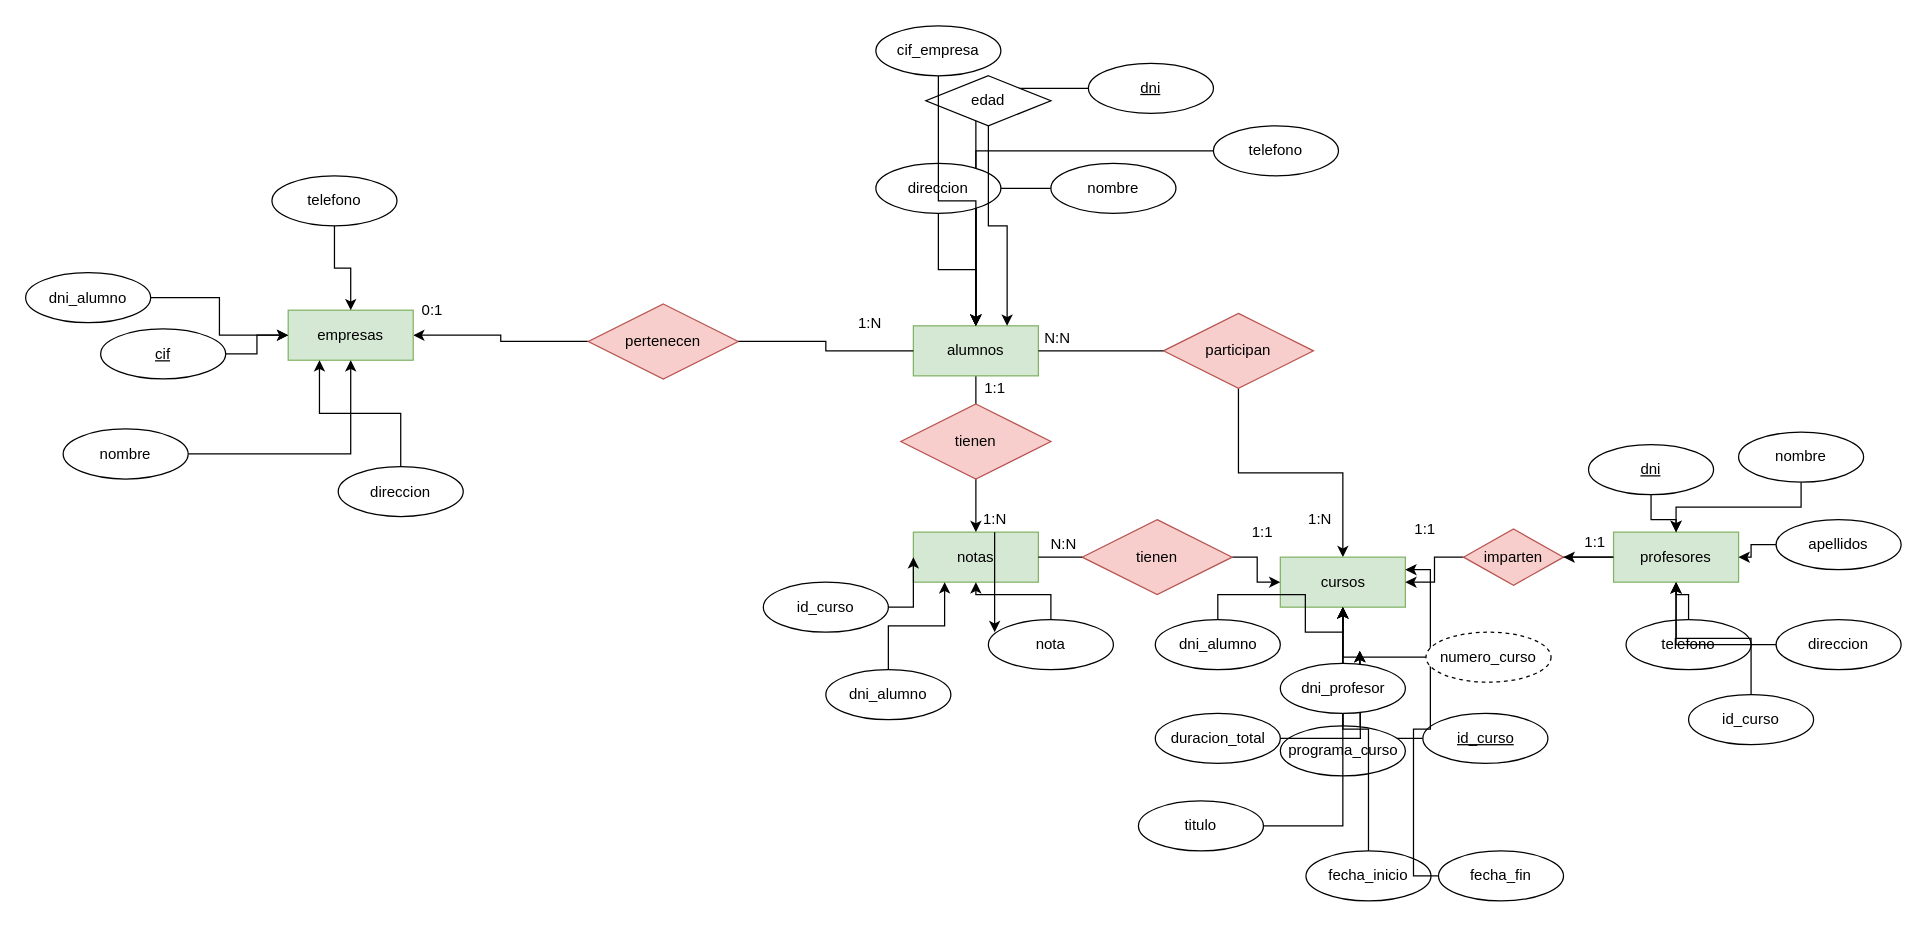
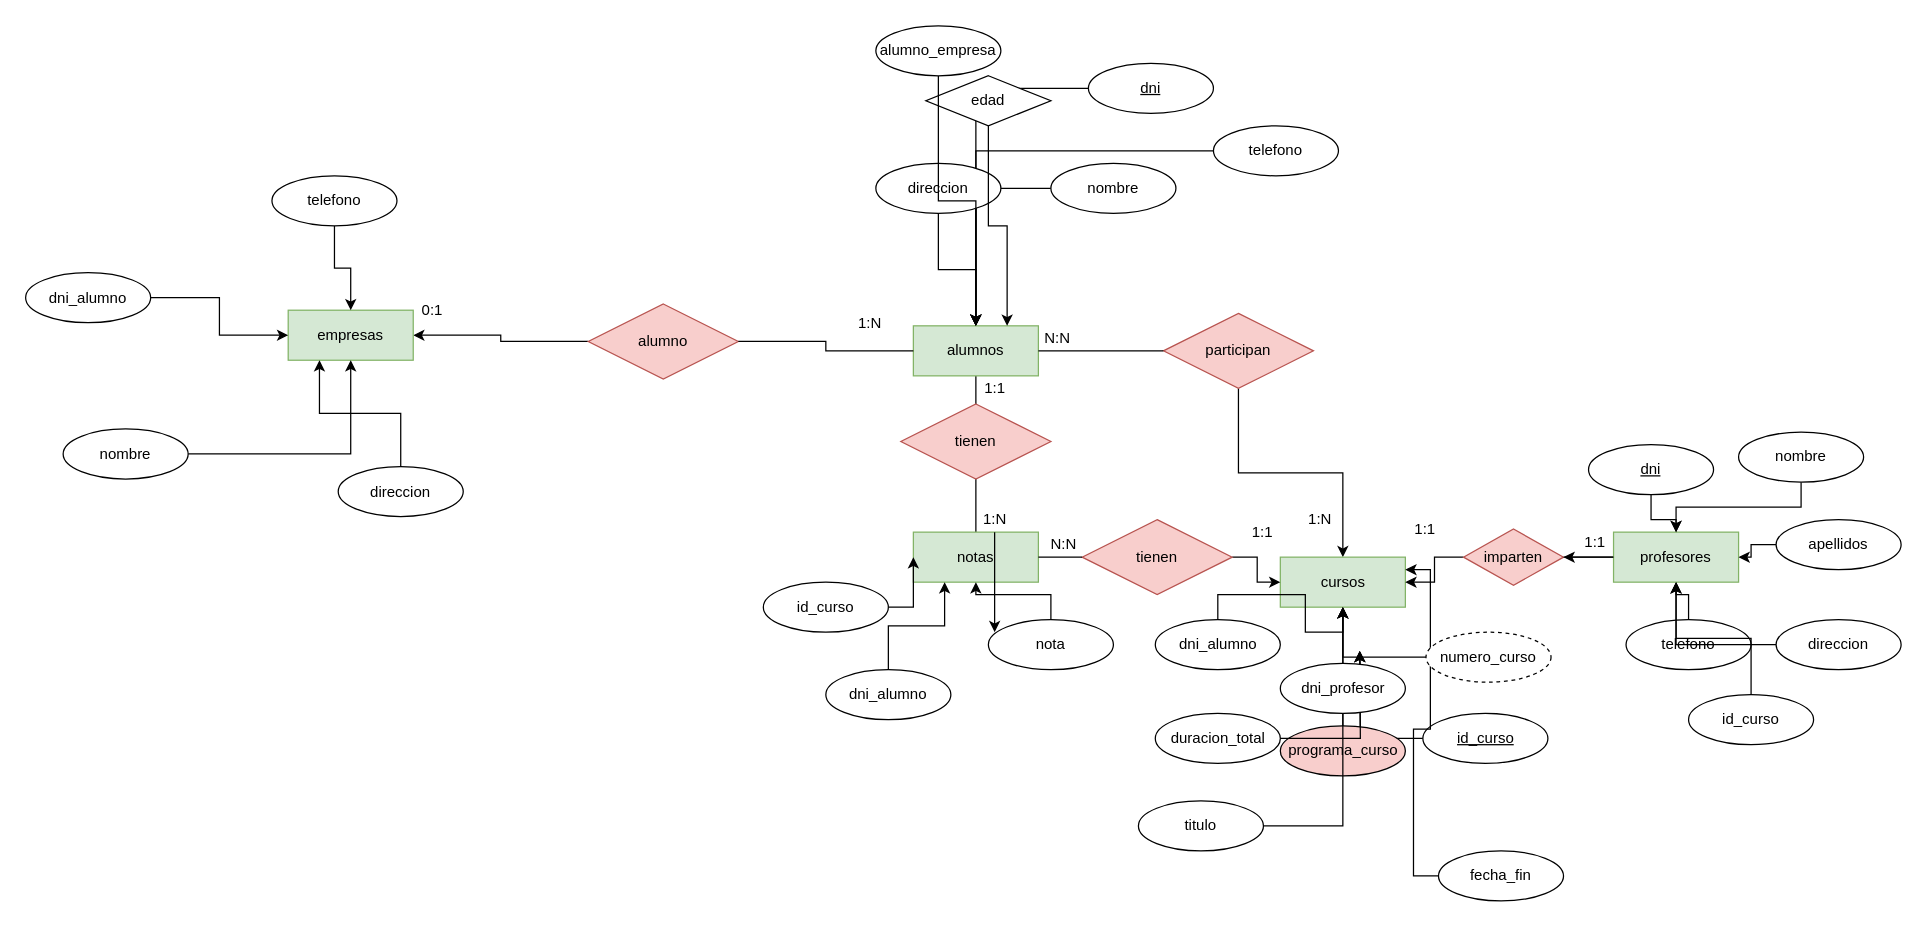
  <mxCell id="0" />
  <mxCell id="1" parent="0" />
  <mxCell id="2" style="edgeStyle=orthogonalEdgeStyle;rounded=0;orthogonalLoop=1;jettySize=auto;html=1;startArrow=none;" edge="1" parent="1" source="75" target="6"><mxGeometry relative="1" as="geometry" /></mxCell>
  <mxCell id="3" style="edgeStyle=orthogonalEdgeStyle;rounded=0;orthogonalLoop=1;jettySize=auto;html=1;startArrow=none;" edge="1" parent="1" source="71" target="20"><mxGeometry relative="1" as="geometry" /></mxCell>
- <mxCell id="4" style="edgeStyle=orthogonalEdgeStyle;rounded=0;orthogonalLoop=1;jettySize=auto;html=1;" edge="1" parent="1" source="5" target="64"><mxGeometry relative="1" as="geometry" /></mxCell>
+ <mxCell id="4" style="edgeStyle=orthogonalEdgeStyle;rounded=0;orthogonalLoop=1;jettySize=auto;html=1;endArrow=none;" edge="1" parent="1" source="5" target="64"><mxGeometry relative="1" as="geometry" /></mxCell>
  <mxCell id="5" value="alumnos" style="whiteSpace=wrap;html=1;align=center;fillColor=#d5e8d4;strokeColor=#82b366;" vertex="1" parent="1"><mxGeometry x="730" y="260" width="100" height="40" as="geometry" /></mxCell>
  <mxCell id="6" value="cursos" style="whiteSpace=wrap;html=1;align=center;fillColor=#d5e8d4;strokeColor=#82b366;" vertex="1" parent="1"><mxGeometry x="1023.5" y="445" width="100" height="40" as="geometry" /></mxCell>
  <mxCell id="7" style="edgeStyle=orthogonalEdgeStyle;rounded=0;orthogonalLoop=1;jettySize=auto;html=1;startArrow=none;" edge="1" parent="1" source="87" target="6"><mxGeometry relative="1" as="geometry" /></mxCell>
  <mxCell id="8" style="edgeStyle=orthogonalEdgeStyle;rounded=0;orthogonalLoop=1;jettySize=auto;html=1;" edge="1" parent="1" source="9" target="87"><mxGeometry relative="1" as="geometry" /></mxCell>
  <mxCell id="9" value="profesores" style="whiteSpace=wrap;html=1;align=center;fillColor=#d5e8d4;strokeColor=#82b366;" vertex="1" parent="1"><mxGeometry x="1290" y="425" width="100" height="40" as="geometry" /></mxCell>
  <mxCell id="10" style="edgeStyle=orthogonalEdgeStyle;rounded=0;orthogonalLoop=1;jettySize=auto;html=1;" edge="1" parent="1" source="11" target="9"><mxGeometry relative="1" as="geometry" /></mxCell>
  <mxCell id="11" value="telefono" style="ellipse;whiteSpace=wrap;html=1;align=center;" vertex="1" parent="1"><mxGeometry x="1300" y="495" width="100" height="40" as="geometry" /></mxCell>
  <mxCell id="12" style="edgeStyle=orthogonalEdgeStyle;rounded=0;orthogonalLoop=1;jettySize=auto;html=1;" edge="1" parent="1" source="13" target="9"><mxGeometry relative="1" as="geometry" /></mxCell>
  <mxCell id="13" value="direccion" style="ellipse;whiteSpace=wrap;html=1;align=center;" vertex="1" parent="1"><mxGeometry x="1420" y="495" width="100" height="40" as="geometry" /></mxCell>
  <mxCell id="14" style="edgeStyle=orthogonalEdgeStyle;rounded=0;orthogonalLoop=1;jettySize=auto;html=1;" edge="1" parent="1" source="15" target="9"><mxGeometry relative="1" as="geometry" /></mxCell>
  <mxCell id="15" value="apellidos" style="ellipse;whiteSpace=wrap;html=1;align=center;" vertex="1" parent="1"><mxGeometry x="1420" y="415" width="100" height="40" as="geometry" /></mxCell>
  <mxCell id="16" style="edgeStyle=orthogonalEdgeStyle;rounded=0;orthogonalLoop=1;jettySize=auto;html=1;" edge="1" parent="1" source="17" target="9"><mxGeometry relative="1" as="geometry" /></mxCell>
  <mxCell id="17" value="nombre" style="ellipse;whiteSpace=wrap;html=1;align=center;" vertex="1" parent="1"><mxGeometry x="1390" y="345" width="100" height="40" as="geometry" /></mxCell>
  <mxCell id="18" style="edgeStyle=orthogonalEdgeStyle;rounded=0;orthogonalLoop=1;jettySize=auto;html=1;" edge="1" parent="1" source="19" target="9"><mxGeometry relative="1" as="geometry" /></mxCell>
  <mxCell id="19" value="&lt;u&gt;dni&lt;/u&gt;" style="ellipse;whiteSpace=wrap;html=1;align=center;" vertex="1" parent="1"><mxGeometry x="1270" y="355" width="100" height="40" as="geometry" /></mxCell>
  <mxCell id="20" value="empresas" style="whiteSpace=wrap;html=1;align=center;fillColor=#d5e8d4;strokeColor=#82b366;" vertex="1" parent="1"><mxGeometry x="230" y="247.5" width="100" height="40" as="geometry" /></mxCell>
- <mxCell id="21" style="edgeStyle=orthogonalEdgeStyle;rounded=0;orthogonalLoop=1;jettySize=auto;html=1;" edge="1" parent="1" source="22" target="20"><mxGeometry relative="1" as="geometry" /></mxCell>
- <mxCell id="22" value="&lt;u&gt;cif&lt;/u&gt;" style="ellipse;whiteSpace=wrap;html=1;align=center;" vertex="1" parent="1"><mxGeometry x="80" y="262.5" width="100" height="40" as="geometry" /></mxCell>
  <mxCell id="23" style="edgeStyle=orthogonalEdgeStyle;rounded=0;orthogonalLoop=1;jettySize=auto;html=1;" edge="1" parent="1" source="24" target="20"><mxGeometry relative="1" as="geometry" /></mxCell>
  <mxCell id="24" value="telefono" style="ellipse;whiteSpace=wrap;html=1;align=center;" vertex="1" parent="1"><mxGeometry x="217" y="140" width="100" height="40" as="geometry" /></mxCell>
  <mxCell id="25" style="edgeStyle=orthogonalEdgeStyle;rounded=0;orthogonalLoop=1;jettySize=auto;html=1;" edge="1" parent="1" source="26" target="20"><mxGeometry relative="1" as="geometry" /></mxCell>
  <mxCell id="26" value="nombre" style="ellipse;whiteSpace=wrap;html=1;align=center;" vertex="1" parent="1"><mxGeometry x="50" y="342.5" width="100" height="40" as="geometry" /></mxCell>
  <mxCell id="27" style="edgeStyle=orthogonalEdgeStyle;rounded=0;orthogonalLoop=1;jettySize=auto;html=1;entryX=0.25;entryY=1;entryDx=0;entryDy=0;" edge="1" parent="1" source="28" target="20"><mxGeometry relative="1" as="geometry" /></mxCell>
  <mxCell id="28" value="direccion" style="ellipse;whiteSpace=wrap;html=1;align=center;" vertex="1" parent="1"><mxGeometry x="270" y="372.5" width="100" height="40" as="geometry" /></mxCell>
  <mxCell id="29" style="edgeStyle=orthogonalEdgeStyle;rounded=0;orthogonalLoop=1;jettySize=auto;html=1;" edge="1" parent="1" source="30" target="5"><mxGeometry relative="1" as="geometry" /></mxCell>
  <mxCell id="30" value="&lt;u&gt;dni&lt;/u&gt;" style="ellipse;whiteSpace=wrap;html=1;align=center;" vertex="1" parent="1"><mxGeometry x="870" y="50" width="100" height="40" as="geometry" /></mxCell>
  <mxCell id="31" style="edgeStyle=orthogonalEdgeStyle;rounded=0;orthogonalLoop=1;jettySize=auto;html=1;" edge="1" parent="1" source="32" target="5"><mxGeometry relative="1" as="geometry" /></mxCell>
  <mxCell id="32" value="telefono" style="ellipse;whiteSpace=wrap;html=1;align=center;" vertex="1" parent="1"><mxGeometry x="970" y="100" width="100" height="40" as="geometry" /></mxCell>
  <mxCell id="33" style="edgeStyle=orthogonalEdgeStyle;rounded=0;orthogonalLoop=1;jettySize=auto;html=1;" edge="1" parent="1" source="34" target="5"><mxGeometry relative="1" as="geometry" /></mxCell>
  <mxCell id="34" value="nombre" style="ellipse;whiteSpace=wrap;html=1;align=center;" vertex="1" parent="1"><mxGeometry x="840" y="130" width="100" height="40" as="geometry" /></mxCell>
  <mxCell id="35" style="edgeStyle=orthogonalEdgeStyle;rounded=0;orthogonalLoop=1;jettySize=auto;html=1;" edge="1" parent="1" source="36" target="5"><mxGeometry relative="1" as="geometry" /></mxCell>
  <mxCell id="36" value="direccion" style="ellipse;whiteSpace=wrap;html=1;align=center;" vertex="1" parent="1"><mxGeometry x="700" y="130" width="100" height="40" as="geometry" /></mxCell>
  <mxCell id="37" style="edgeStyle=orthogonalEdgeStyle;rounded=0;orthogonalLoop=1;jettySize=auto;html=1;entryX=0.75;entryY=0;entryDx=0;entryDy=0;" edge="1" parent="1" source="38" target="5"><mxGeometry relative="1" as="geometry" /></mxCell>
  <mxCell id="38" value="edad" style="rhombus;whiteSpace=wrap;html=1;align=center;" vertex="1" parent="1"><mxGeometry x="740" y="60" width="100" height="40" as="geometry" /></mxCell>
  <mxCell id="39" style="edgeStyle=orthogonalEdgeStyle;rounded=0;orthogonalLoop=1;jettySize=auto;html=1;" edge="1" parent="1" source="40"><mxGeometry relative="1" as="geometry"><mxPoint x="1087" y="520" as="targetPoint" /></mxGeometry></mxCell>
  <mxCell id="40" value="&lt;u&gt;id_curso&lt;/u&gt;" style="ellipse;whiteSpace=wrap;html=1;align=center;" vertex="1" parent="1"><mxGeometry x="1137.5" y="570" width="100" height="40" as="geometry" /></mxCell>
  <mxCell id="41" style="edgeStyle=orthogonalEdgeStyle;rounded=0;orthogonalLoop=1;jettySize=auto;html=1;" edge="1" parent="1" source="42"><mxGeometry relative="1" as="geometry"><mxPoint x="1087" y="520" as="targetPoint" /></mxGeometry></mxCell>
- <mxCell id="42" value="programa_curso" style="ellipse;whiteSpace=wrap;html=1;align=center;" vertex="1" parent="1"><mxGeometry x="1023.5" y="580" width="100" height="40" as="geometry" /></mxCell>
+ <mxCell id="42" value="programa_curso" style="ellipse;whiteSpace=wrap;html=1;align=center;fillColor=#f8cecc;" vertex="1" parent="1"><mxGeometry x="1023.5" y="580" width="100" height="40" as="geometry" /></mxCell>
  <mxCell id="43" style="edgeStyle=orthogonalEdgeStyle;rounded=0;orthogonalLoop=1;jettySize=auto;html=1;" edge="1" parent="1" source="44"><mxGeometry relative="1" as="geometry"><mxPoint x="1087" y="520" as="targetPoint" /></mxGeometry></mxCell>
  <mxCell id="44" value="duracion_total" style="ellipse;whiteSpace=wrap;html=1;align=center;" vertex="1" parent="1"><mxGeometry x="923.5" y="570" width="100" height="40" as="geometry" /></mxCell>
  <mxCell id="45" style="edgeStyle=orthogonalEdgeStyle;rounded=0;orthogonalLoop=1;jettySize=auto;html=1;" edge="1" parent="1" source="46" target="6"><mxGeometry relative="1" as="geometry" /></mxCell>
  <mxCell id="46" value="titulo" style="ellipse;whiteSpace=wrap;html=1;align=center;" vertex="1" parent="1"><mxGeometry x="910" y="640" width="100" height="40" as="geometry" /></mxCell>
- <mxCell id="47" style="edgeStyle=orthogonalEdgeStyle;rounded=0;orthogonalLoop=1;jettySize=auto;html=1;" edge="1" parent="1" source="48" target="6"><mxGeometry relative="1" as="geometry" /></mxCell>
- <mxCell id="48" value="fecha_inicio" style="ellipse;whiteSpace=wrap;html=1;align=center;" vertex="1" parent="1"><mxGeometry x="1044" y="680" width="100" height="40" as="geometry" /></mxCell>
  <mxCell id="49" style="edgeStyle=orthogonalEdgeStyle;rounded=0;orthogonalLoop=1;jettySize=auto;html=1;entryX=1;entryY=0.25;entryDx=0;entryDy=0;" edge="1" parent="1" source="50" target="6"><mxGeometry relative="1" as="geometry"><mxPoint x="1140" y="425" as="targetPoint" /></mxGeometry></mxCell>
  <mxCell id="50" value="fecha_fin" style="ellipse;whiteSpace=wrap;html=1;align=center;" vertex="1" parent="1"><mxGeometry x="1150" y="680" width="100" height="40" as="geometry" /></mxCell>
  <mxCell id="51" style="edgeStyle=orthogonalEdgeStyle;rounded=0;orthogonalLoop=1;jettySize=auto;html=1;" edge="1" parent="1" source="52" target="6"><mxGeometry relative="1" as="geometry" /></mxCell>
  <mxCell id="52" value="numero_curso" style="ellipse;whiteSpace=wrap;html=1;align=center;dashed=1;" vertex="1" parent="1"><mxGeometry x="1140" y="505" width="100" height="40" as="geometry" /></mxCell>
  <mxCell id="53" style="edgeStyle=orthogonalEdgeStyle;rounded=0;orthogonalLoop=1;jettySize=auto;html=1;" edge="1" parent="1" source="54" target="6"><mxGeometry relative="1" as="geometry" /></mxCell>
  <mxCell id="54" value="dni_profesor" style="ellipse;whiteSpace=wrap;html=1;align=center;" vertex="1" parent="1"><mxGeometry x="1023.5" y="530" width="100" height="40" as="geometry" /></mxCell>
  <mxCell id="55" style="edgeStyle=orthogonalEdgeStyle;rounded=0;orthogonalLoop=1;jettySize=auto;html=1;" edge="1" parent="1" source="56" target="6"><mxGeometry relative="1" as="geometry" /></mxCell>
  <mxCell id="56" value="dni_alumno" style="ellipse;whiteSpace=wrap;html=1;align=center;" vertex="1" parent="1"><mxGeometry x="923.5" y="495" width="100" height="40" as="geometry" /></mxCell>
  <mxCell id="57" style="edgeStyle=orthogonalEdgeStyle;rounded=0;orthogonalLoop=1;jettySize=auto;html=1;" edge="1" parent="1" source="58" target="5"><mxGeometry relative="1" as="geometry" /></mxCell>
- <mxCell id="58" value="cif_empresa" style="ellipse;whiteSpace=wrap;html=1;align=center;" vertex="1" parent="1"><mxGeometry x="700" y="20" width="100" height="40" as="geometry" /></mxCell>
+ <mxCell id="58" value="alumno_empresa" style="ellipse;whiteSpace=wrap;html=1;align=center;" vertex="1" parent="1"><mxGeometry x="700" y="20" width="100" height="40" as="geometry" /></mxCell>
  <mxCell id="59" style="edgeStyle=orthogonalEdgeStyle;rounded=0;orthogonalLoop=1;jettySize=auto;html=1;" edge="1" parent="1" source="60" target="20"><mxGeometry relative="1" as="geometry" /></mxCell>
  <mxCell id="60" value="dni_alumno" style="ellipse;whiteSpace=wrap;html=1;align=center;" vertex="1" parent="1"><mxGeometry x="20" y="217.5" width="100" height="40" as="geometry" /></mxCell>
  <mxCell id="61" style="edgeStyle=orthogonalEdgeStyle;rounded=0;orthogonalLoop=1;jettySize=auto;html=1;" edge="1" parent="1" source="62" target="9"><mxGeometry relative="1" as="geometry" /></mxCell>
  <mxCell id="62" value="id_curso" style="ellipse;whiteSpace=wrap;html=1;align=center;" vertex="1" parent="1"><mxGeometry x="1350" y="555" width="100" height="40" as="geometry" /></mxCell>
  <mxCell id="63" style="edgeStyle=orthogonalEdgeStyle;rounded=0;orthogonalLoop=1;jettySize=auto;html=1;startArrow=none;" edge="1" parent="1" source="80" target="6"><mxGeometry relative="1" as="geometry" /></mxCell>
  <mxCell id="64" value="notas" style="whiteSpace=wrap;html=1;align=center;fillColor=#d5e8d4;strokeColor=#82b366;" vertex="1" parent="1"><mxGeometry x="730" y="425" width="100" height="40" as="geometry" /></mxCell>
  <mxCell id="65" style="edgeStyle=orthogonalEdgeStyle;rounded=0;orthogonalLoop=1;jettySize=auto;html=1;" edge="1" parent="1" source="66" target="64"><mxGeometry relative="1" as="geometry" /></mxCell>
  <mxCell id="66" value="nota" style="ellipse;whiteSpace=wrap;html=1;align=center;" vertex="1" parent="1"><mxGeometry x="790" y="495" width="100" height="40" as="geometry" /></mxCell>
  <mxCell id="67" style="edgeStyle=orthogonalEdgeStyle;rounded=0;orthogonalLoop=1;jettySize=auto;html=1;entryX=0.25;entryY=1;entryDx=0;entryDy=0;" edge="1" parent="1" source="68" target="64"><mxGeometry relative="1" as="geometry" /></mxCell>
  <mxCell id="68" value="dni_alumno" style="ellipse;whiteSpace=wrap;html=1;align=center;" vertex="1" parent="1"><mxGeometry x="660" y="535" width="100" height="40" as="geometry" /></mxCell>
  <mxCell id="69" style="edgeStyle=orthogonalEdgeStyle;rounded=0;orthogonalLoop=1;jettySize=auto;html=1;" edge="1" parent="1" source="70" target="64"><mxGeometry relative="1" as="geometry" /></mxCell>
  <mxCell id="70" value="id_curso" style="ellipse;whiteSpace=wrap;html=1;align=center;" vertex="1" parent="1"><mxGeometry x="610" y="465" width="100" height="40" as="geometry" /></mxCell>
- <mxCell id="71" value="pertenecen" style="shape=rhombus;perimeter=rhombusPerimeter;whiteSpace=wrap;html=1;align=center;fillColor=#f8cecc;strokeColor=#b85450;" vertex="1" parent="1"><mxGeometry x="470" y="242.5" width="120" height="60" as="geometry" /></mxCell>
+ <mxCell id="71" value="alumno" style="shape=rhombus;perimeter=rhombusPerimeter;whiteSpace=wrap;html=1;align=center;fillColor=#f8cecc;strokeColor=#b85450;" vertex="1" parent="1"><mxGeometry x="470" y="242.5" width="120" height="60" as="geometry" /></mxCell>
  <mxCell id="72" value="" style="edgeStyle=orthogonalEdgeStyle;rounded=0;orthogonalLoop=1;jettySize=auto;html=1;endArrow=none;" edge="1" parent="1" source="5" target="71"><mxGeometry relative="1" as="geometry"><mxPoint x="730" y="280" as="sourcePoint" /><mxPoint x="330" y="267.5" as="targetPoint" /></mxGeometry></mxCell>
  <mxCell id="73" value="0:1" style="text;html=1;resizable=0;autosize=1;align=center;verticalAlign=middle;points=[];fillColor=none;strokeColor=none;rounded=0;" vertex="1" parent="1"><mxGeometry x="330" y="237.5" width="30" height="20" as="geometry" /></mxCell>
  <mxCell id="74" value="1:N" style="text;html=1;resizable=0;autosize=1;align=center;verticalAlign=middle;points=[];fillColor=none;strokeColor=none;rounded=0;" vertex="1" parent="1"><mxGeometry y="247.5" width="30" height="20" as="geometry" x="680" /></mxCell>
  <mxCell id="75" value="participan" style="shape=rhombus;perimeter=rhombusPerimeter;whiteSpace=wrap;html=1;align=center;fillColor=#f8cecc;strokeColor=#b85450;" vertex="1" parent="1"><mxGeometry x="930" y="250" width="120" height="60" as="geometry" /></mxCell>
  <mxCell id="76" value="" style="edgeStyle=orthogonalEdgeStyle;rounded=0;orthogonalLoop=1;jettySize=auto;html=1;endArrow=none;" edge="1" parent="1" source="5" target="75"><mxGeometry relative="1" as="geometry"><mxPoint x="830" y="280" as="sourcePoint" /><mxPoint x="1073.5" y="425" as="targetPoint" /></mxGeometry></mxCell>
  <mxCell id="77" value="1:N" style="text;html=1;resizable=0;autosize=1;align=center;verticalAlign=middle;points=[];fillColor=none;strokeColor=none;rounded=0;" vertex="1" parent="1"><mxGeometry x="1040" y="405" width="30" height="20" as="geometry" /></mxCell>
  <mxCell id="78" value="N:N" style="text;html=1;resizable=0;autosize=1;align=center;verticalAlign=middle;points=[];fillColor=none;strokeColor=none;rounded=0;" vertex="1" parent="1"><mxGeometry x="825" y="260" width="40" height="20" as="geometry" /></mxCell>
  <mxCell id="79" value="tienen" style="shape=rhombus;perimeter=rhombusPerimeter;whiteSpace=wrap;html=1;align=center;fillColor=#f8cecc;strokeColor=#b85450;" vertex="1" parent="1"><mxGeometry x="720" y="322.5" width="120" height="60" as="geometry" /></mxCell>
  <mxCell id="80" value="tienen" style="shape=rhombus;perimeter=rhombusPerimeter;whiteSpace=wrap;html=1;align=center;fillColor=#f8cecc;strokeColor=#b85450;" vertex="1" parent="1"><mxGeometry x="865" y="415" width="120" height="60" as="geometry" /></mxCell>
  <mxCell id="81" value="" style="edgeStyle=orthogonalEdgeStyle;rounded=0;orthogonalLoop=1;jettySize=auto;html=1;endArrow=none;" edge="1" parent="1" source="64" target="80"><mxGeometry relative="1" as="geometry"><mxPoint x="830" y="445" as="sourcePoint" /><mxPoint x="1023.5" y="445" as="targetPoint" /></mxGeometry></mxCell>
  <mxCell id="82" value="" style="edgeStyle=orthogonalEdgeStyle;rounded=0;orthogonalLoop=1;jettySize=auto;html=1;" edge="1" parent="1" source="83"><mxGeometry relative="1" as="geometry"><mxPoint x="795" y="505" as="targetPoint" /></mxGeometry></mxCell>
  <mxCell id="83" value="1:N" style="text;html=1;resizable=0;autosize=1;align=center;verticalAlign=middle;points=[];fillColor=none;strokeColor=none;rounded=0;" vertex="1" parent="1"><mxGeometry x="780" y="405" width="30" height="20" as="geometry" /></mxCell>
  <mxCell id="84" value="1:1" style="text;html=1;resizable=0;autosize=1;align=center;verticalAlign=middle;points=[];fillColor=none;strokeColor=none;rounded=0;" vertex="1" parent="1"><mxGeometry x="780" y="300" width="30" height="20" as="geometry" /></mxCell>
  <mxCell id="85" value="N:N" style="text;html=1;resizable=0;autosize=1;align=center;verticalAlign=middle;points=[];fillColor=none;strokeColor=none;rounded=0;" vertex="1" parent="1"><mxGeometry x="830" y="425" width="40" height="20" as="geometry" /></mxCell>
  <mxCell id="86" value="1:1" style="text;html=1;resizable=0;autosize=1;align=center;verticalAlign=middle;points=[];fillColor=none;strokeColor=none;rounded=0;" vertex="1" parent="1"><mxGeometry x="993.5" y="415" width="30" height="20" as="geometry" /></mxCell>
  <mxCell id="87" value="imparten" style="shape=rhombus;perimeter=rhombusPerimeter;whiteSpace=wrap;html=1;align=center;fillColor=#f8cecc;strokeColor=#b85450;" vertex="1" parent="1"><mxGeometry x="1170" y="422.5" width="80" height="45" as="geometry" /></mxCell>
  <mxCell id="88" value="" style="edgeStyle=orthogonalEdgeStyle;rounded=0;orthogonalLoop=1;jettySize=auto;html=1;endArrow=none;" edge="1" parent="1" source="9" target="87"><mxGeometry relative="1" as="geometry"><mxPoint x="1290" y="445" as="sourcePoint" /><mxPoint x="1123.5" y="445" as="targetPoint" /></mxGeometry></mxCell>
  <mxCell id="89" value="1:1" style="text;html=1;resizable=0;autosize=1;align=center;verticalAlign=middle;points=[];fillColor=none;strokeColor=none;rounded=0;" vertex="1" parent="1"><mxGeometry x="1260" y="422.5" width="30" height="20" as="geometry" /></mxCell>
  <mxCell id="90" value="1:1" style="text;html=1;resizable=0;autosize=1;align=center;verticalAlign=middle;points=[];fillColor=none;strokeColor=none;rounded=0;" vertex="1" parent="1"><mxGeometry x="1123.5" y="412.5" width="30" height="20" as="geometry" /></mxCell>
